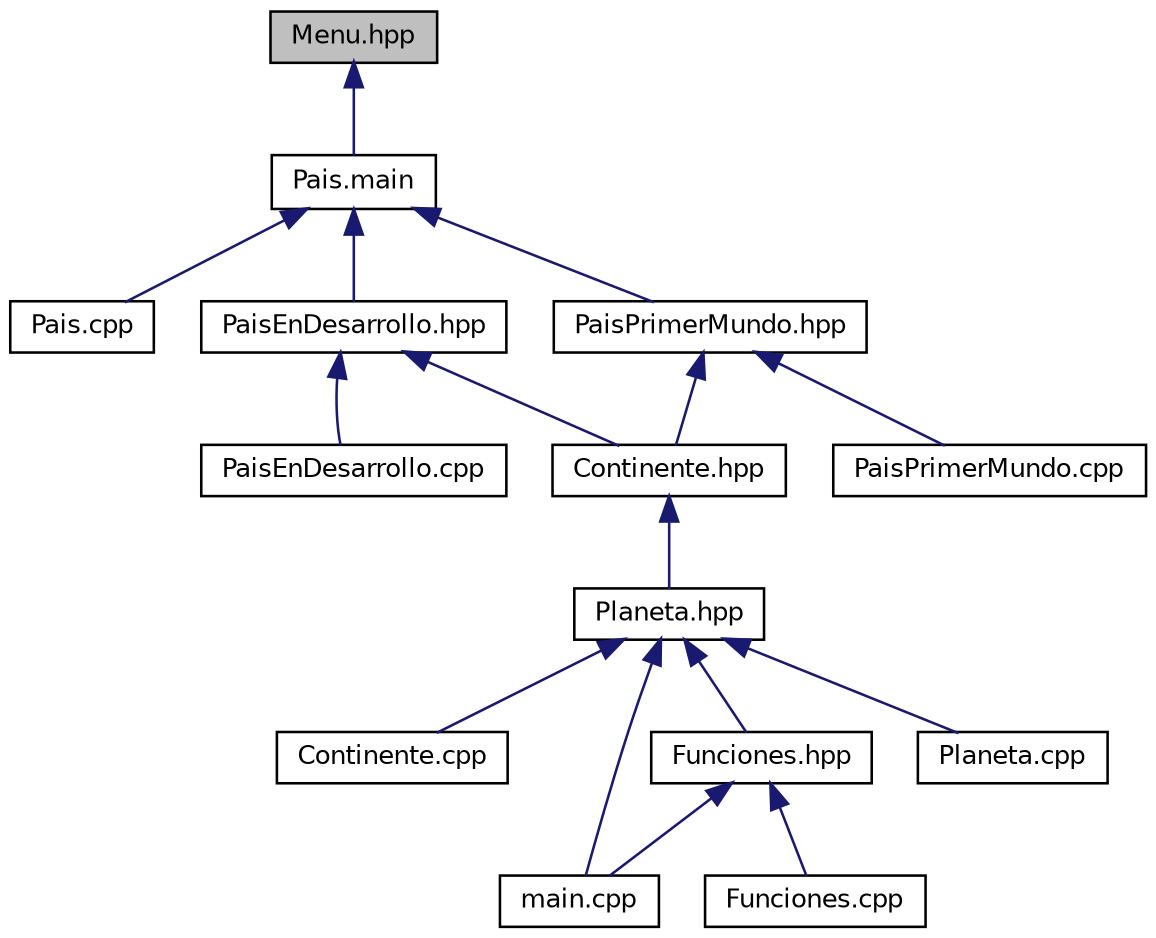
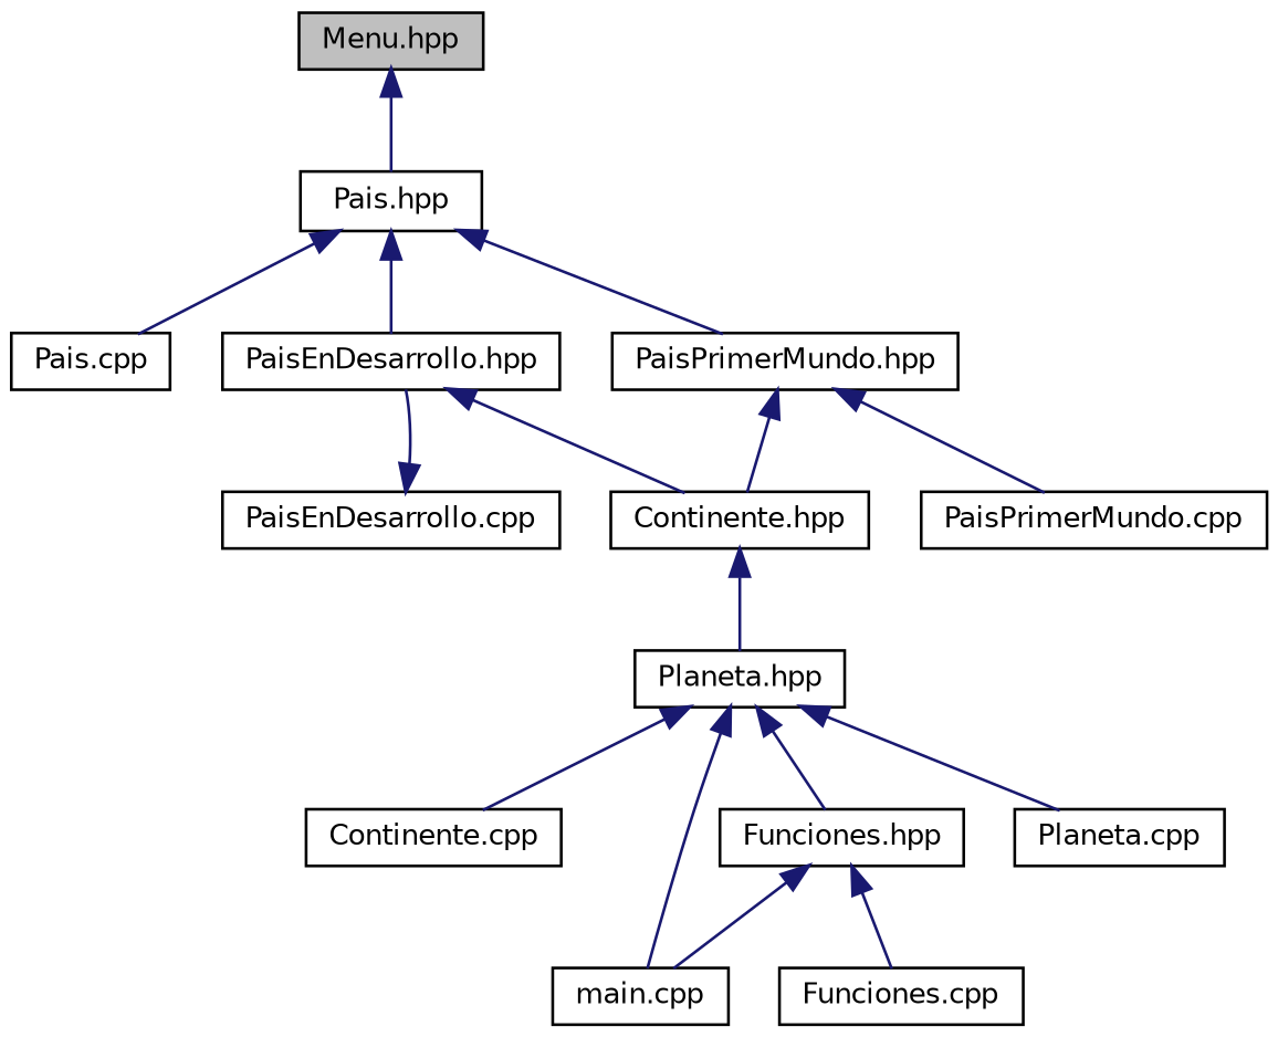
  digraph {
    node [color=black fillcolor=white fontname=Helvetica fontsize=10 shape=record style=filled]
    edge [color=midnightblue dir=back fontname=Helvetica fontsize=10 labelfontname=Helvetica labelfontsize=10 style=solid]
    n1 [fillcolor=grey75 fontcolor=black height=0.2 label="Menu.hpp" width=0.4]
-   n2 [height=0.2 label="Pais.main" width=0.4]
+   n2 [height=0.2 label="Pais.hpp" width=0.4]
    n3 [height=0.2 label="Pais.cpp" width=0.4]
    n4 [height=0.2 label="PaisEnDesarrollo.hpp" width=0.4]
    n5 [height=0.2 label="PaisPrimerMundo.hpp" width=0.4]
    n6 [height=0.2 label="Continente.hpp" width=0.4]
    n7 [height=0.2 label="PaisEnDesarrollo.cpp" width=0.4]
    n8 [height=0.2 label="PaisPrimerMundo.cpp" width=0.4]
    n9 [height=0.2 label="Planeta.hpp" width=0.4]
    n10 [height=0.2 label="Continente.cpp" width=0.4]
    n11 [height=0.2 label="Funciones.hpp" width=0.4]
    n12 [height=0.2 label="main.cpp" width=0.4]
    n13 [height=0.2 label="Planeta.cpp" width=0.4]
    n14 [height=0.2 label="Funciones.cpp" width=0.4]
    n1 -> n2
    n2 -> n3
    n2 -> n4
    n2 -> n5
    n4 -> n6
-   n4 -> n7
+   n7 -> n4
    n5 -> n6
    n5 -> n8
    n6 -> n9
    n9 -> n10
    n9 -> n11
    n9 -> n12
    n9 -> n13
    n11 -> n12
    n11 -> n14
  }
